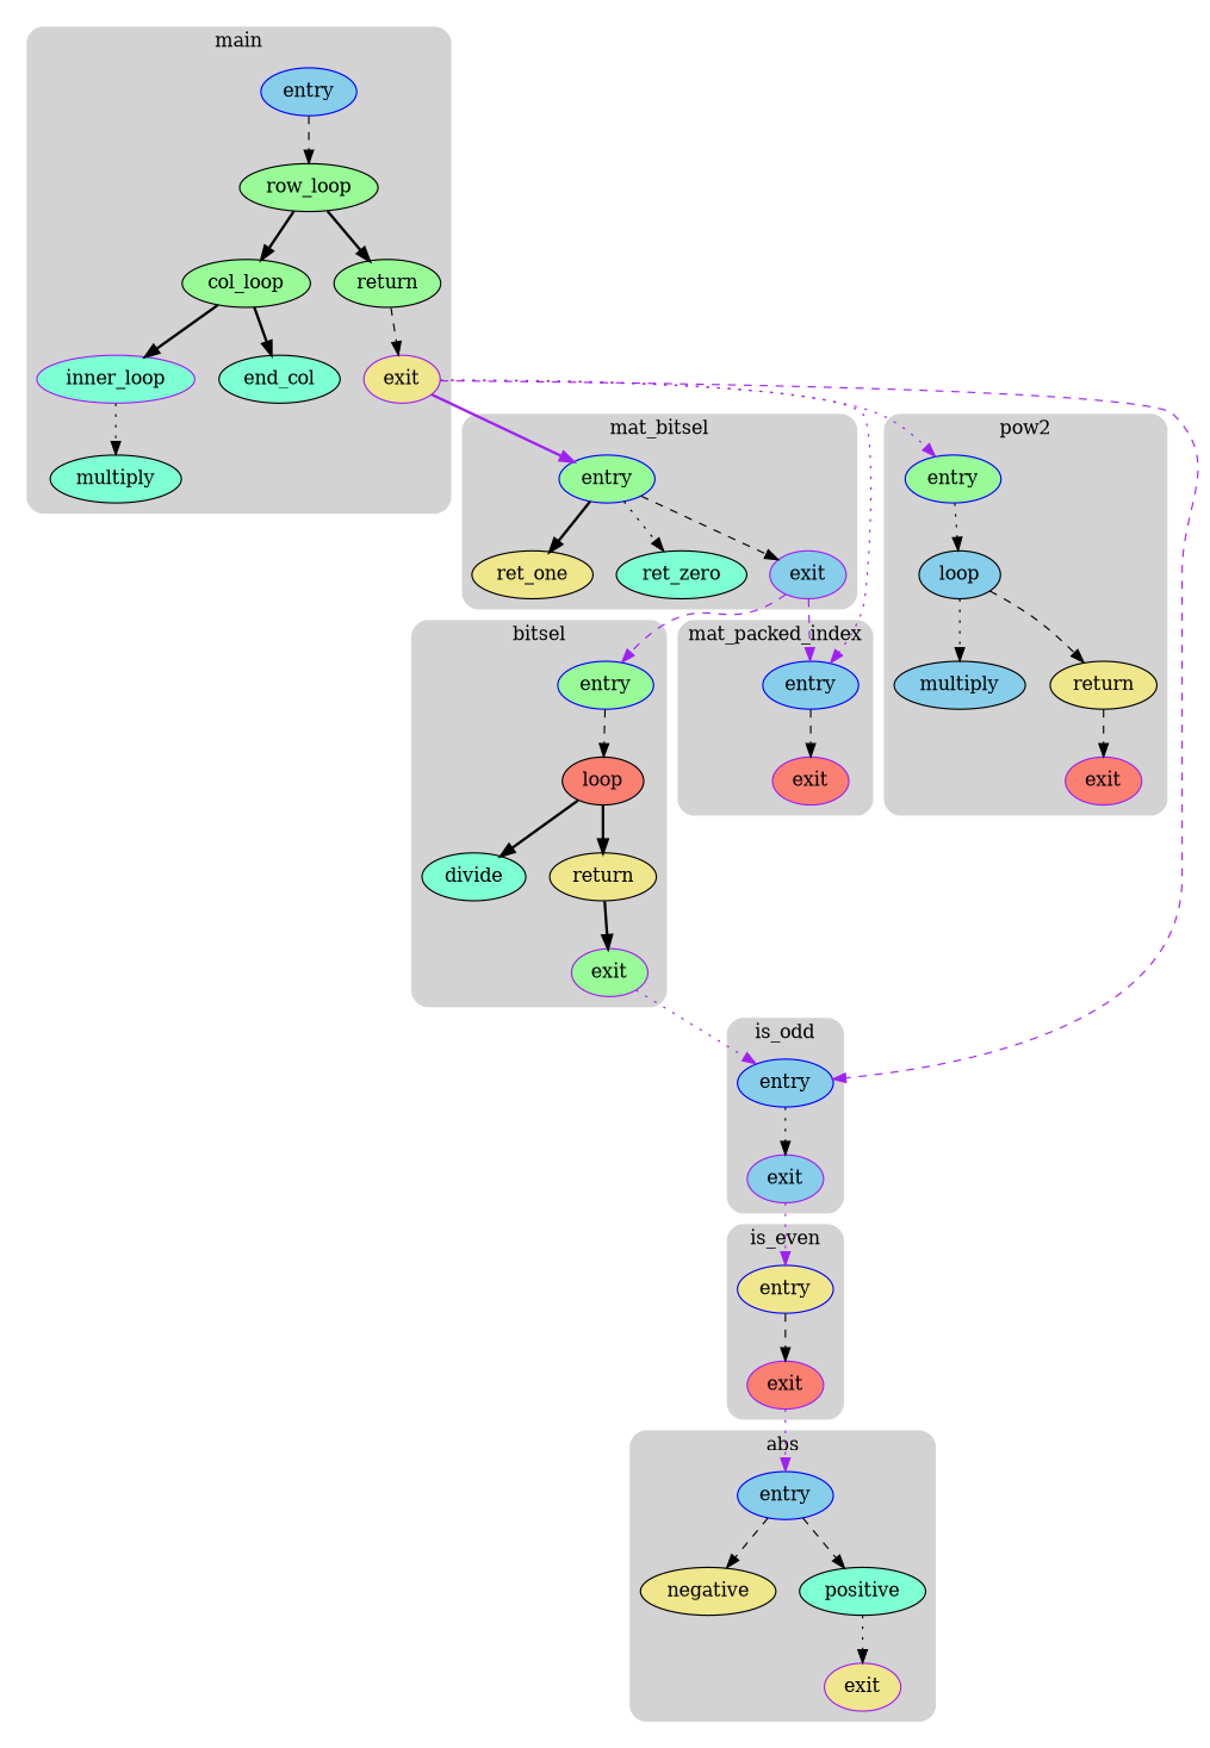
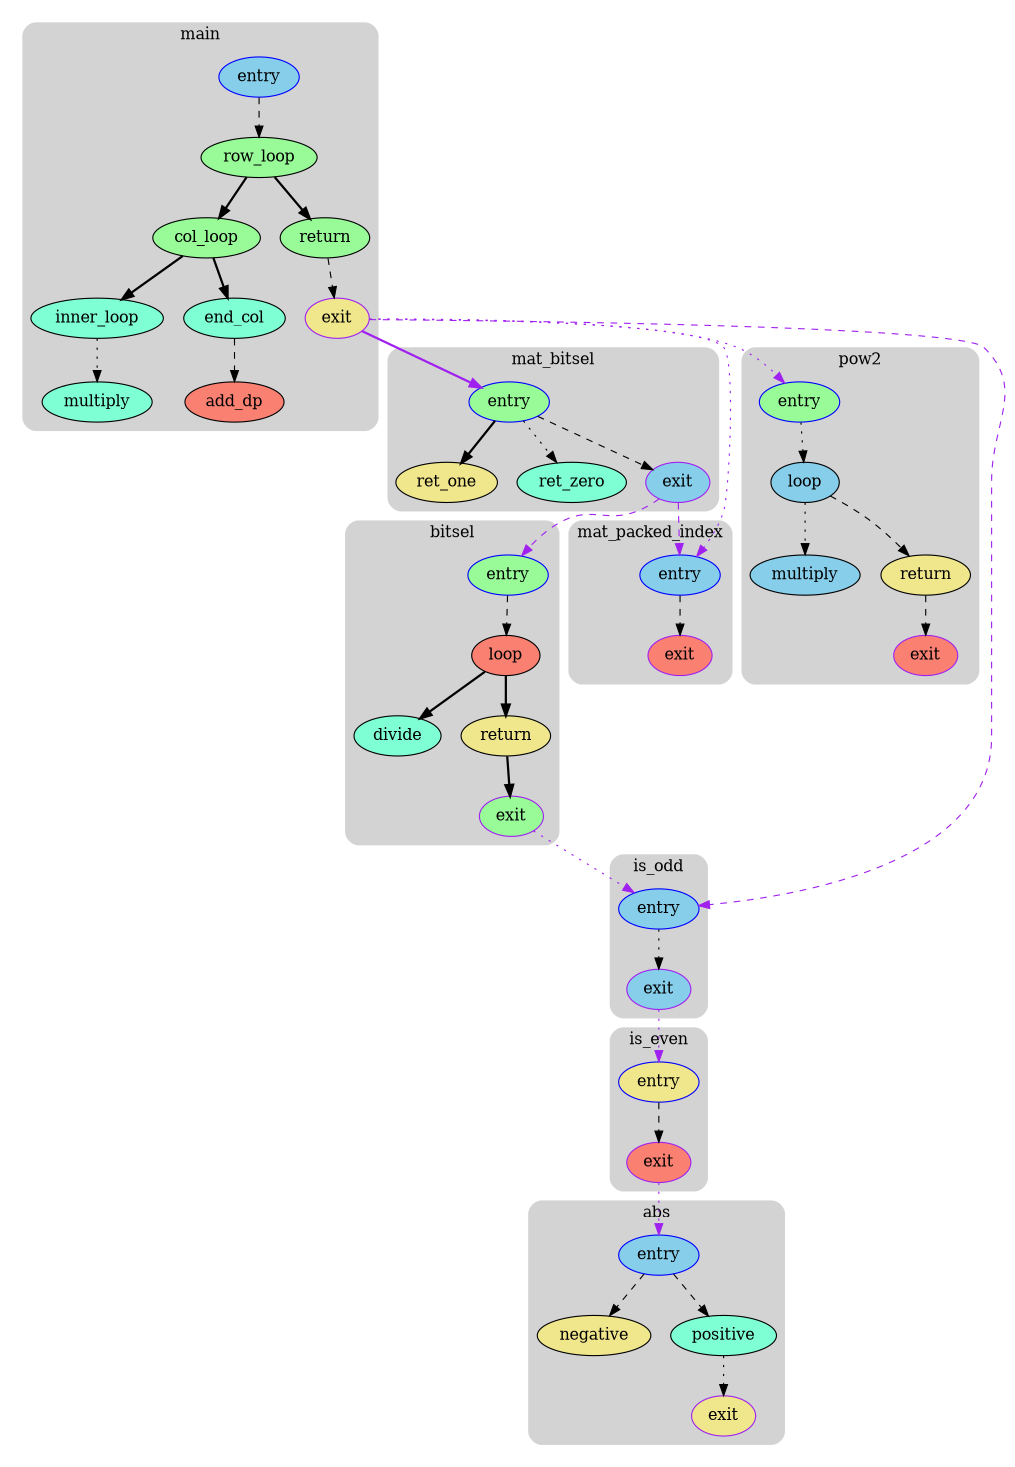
  strict digraph {
    compound=true
    node [fillcolor=skyblue shape=oval style=filled]
    edge [style=dashed]
    n1 [color=blue label=entry rank=source]
    n2 [fillcolor=palegreen label=row_loop]
    n3 [fillcolor=palegreen label=col_loop]
    n4 [fillcolor=palegreen label=return]
-   n5 [fillcolor=aquamarine label=inner_loop color=purple]
+   n5 [fillcolor=aquamarine label=inner_loop]
    n6 [fillcolor=aquamarine label=multiply]
    n7 [fillcolor=aquamarine label=end_col]
+   n8 [fillcolor=salmon label=add_dp]
    n9 [color=purple fillcolor=khaki label=exit rank=sink shape=""]
    n10 [color=blue fillcolor=palegreen label=entry rank=source]
    n11 [fillcolor=khaki label=ret_one]
    n12 [fillcolor=aquamarine label=ret_zero]
    n13 [color=purple label=exit rank=sink shape=""]
    n14 [color=blue label=entry rank=source]
    n15 [color=purple fillcolor=salmon label=exit rank=sink shape=""]
    n16 [color=blue fillcolor=palegreen label=entry rank=source]
    n17 [label=loop]
    n18 [label=multiply]
    n19 [fillcolor=khaki label=return]
    n20 [color=purple fillcolor=salmon label=exit rank=sink shape=""]
    n21 [color=blue fillcolor=palegreen label=entry rank=source]
    n22 [fillcolor=salmon label=loop]
    n23 [fillcolor=aquamarine label=divide]
    n24 [fillcolor=khaki label=return]
    n25 [color=purple fillcolor=palegreen label=exit rank=sink shape=""]
    n26 [color=blue label=entry rank=source]
    n27 [fillcolor=khaki label=negative]
    n28 [fillcolor=aquamarine label=positive]
    n29 [color=purple fillcolor=khaki label=exit rank=sink shape=""]
    n30 [color=blue fillcolor=khaki label=entry rank=source]
    n31 [color=purple fillcolor=salmon label=exit rank=sink shape=""]
    n32 [color=blue label=entry rank=source]
    n33 [color=purple label=exit rank=sink shape=""]
    subgraph cluster_1 {
      peripheries=0
      subgraph cluster_2 {
        bgcolor=lightgray
        color=darkgray
        label=main
        peripheries=0
        style=rounded
        n1
        n2
        n3
        n4
        n5
        n6
        n7
+       n8
        n9
      }
      subgraph cluster_3 {
        bgcolor=lightgray
        color=darkgray
        label=mat_bitsel
        peripheries=0
        style=rounded
        n10
        n11
        n12
        n13
      }
      subgraph cluster_4 {
        bgcolor=lightgray
        color=darkgray
        label=mat_packed_index
        peripheries=0
        style=rounded
        n14
        n15
      }
      subgraph cluster_5 {
        bgcolor=lightgray
        color=darkgray
        label=pow2
        peripheries=0
        style=rounded
        n16
        n17
        n18
        n19
        n20
      }
      subgraph cluster_6 {
        bgcolor=lightgray
        color=darkgray
        label=bitsel
        peripheries=0
        style=rounded
        n21
        n22
        n23
        n24
        n25
      }
      subgraph cluster_7 {
        bgcolor=lightgray
        color=darkgray
        label=abs
        peripheries=0
        style=rounded
        n26
        n27
        n28
        n29
      }
      subgraph cluster_8 {
        bgcolor=lightgray
        color=darkgray
        label=is_even
        peripheries=0
        style=rounded
        n30
        n31
      }
      subgraph cluster_9 {
        bgcolor=lightgray
        color=darkgray
        label=is_odd
        peripheries=0
        style=rounded
        n32
        n33
      }
    }
    n1 -> n2
    n2 -> n3 [style=bold]
    n2 -> n4 [style=bold]
    n3 -> n5 [style=bold]
    n3 -> n7 [style=bold]
    n4 -> n9
    n5 -> n6 [style=dotted]
+   n7 -> n8
    n9 -> n10 [color=purple style=bold]
    n9 -> n14 [color=purple style=dotted]
    n9 -> n16 [color=purple style=dotted]
    n9 -> n32 [color=purple]
    n10 -> n11 [style=bold]
    n10 -> n12 [style=dotted]
    n10 -> n13
    n13 -> n14 [color=purple]
    n13 -> n21 [color=purple]
    n14 -> n15
    n16 -> n17 [style=dotted]
    n17 -> n18 [style=dotted]
    n17 -> n19
    n19 -> n20
    n21 -> n22
    n22 -> n23 [style=bold]
    n22 -> n24 [style=bold]
    n24 -> n25 [style=bold]
    n25 -> n32 [color=purple style=dotted]
    n26 -> n27
    n26 -> n28
    n28 -> n29 [style=dotted]
    n30 -> n31
    n31 -> n26 [color=purple style=dotted]
    n32 -> n33 [style=dotted]
    n33 -> n30 [color=purple style=dotted]
  }
